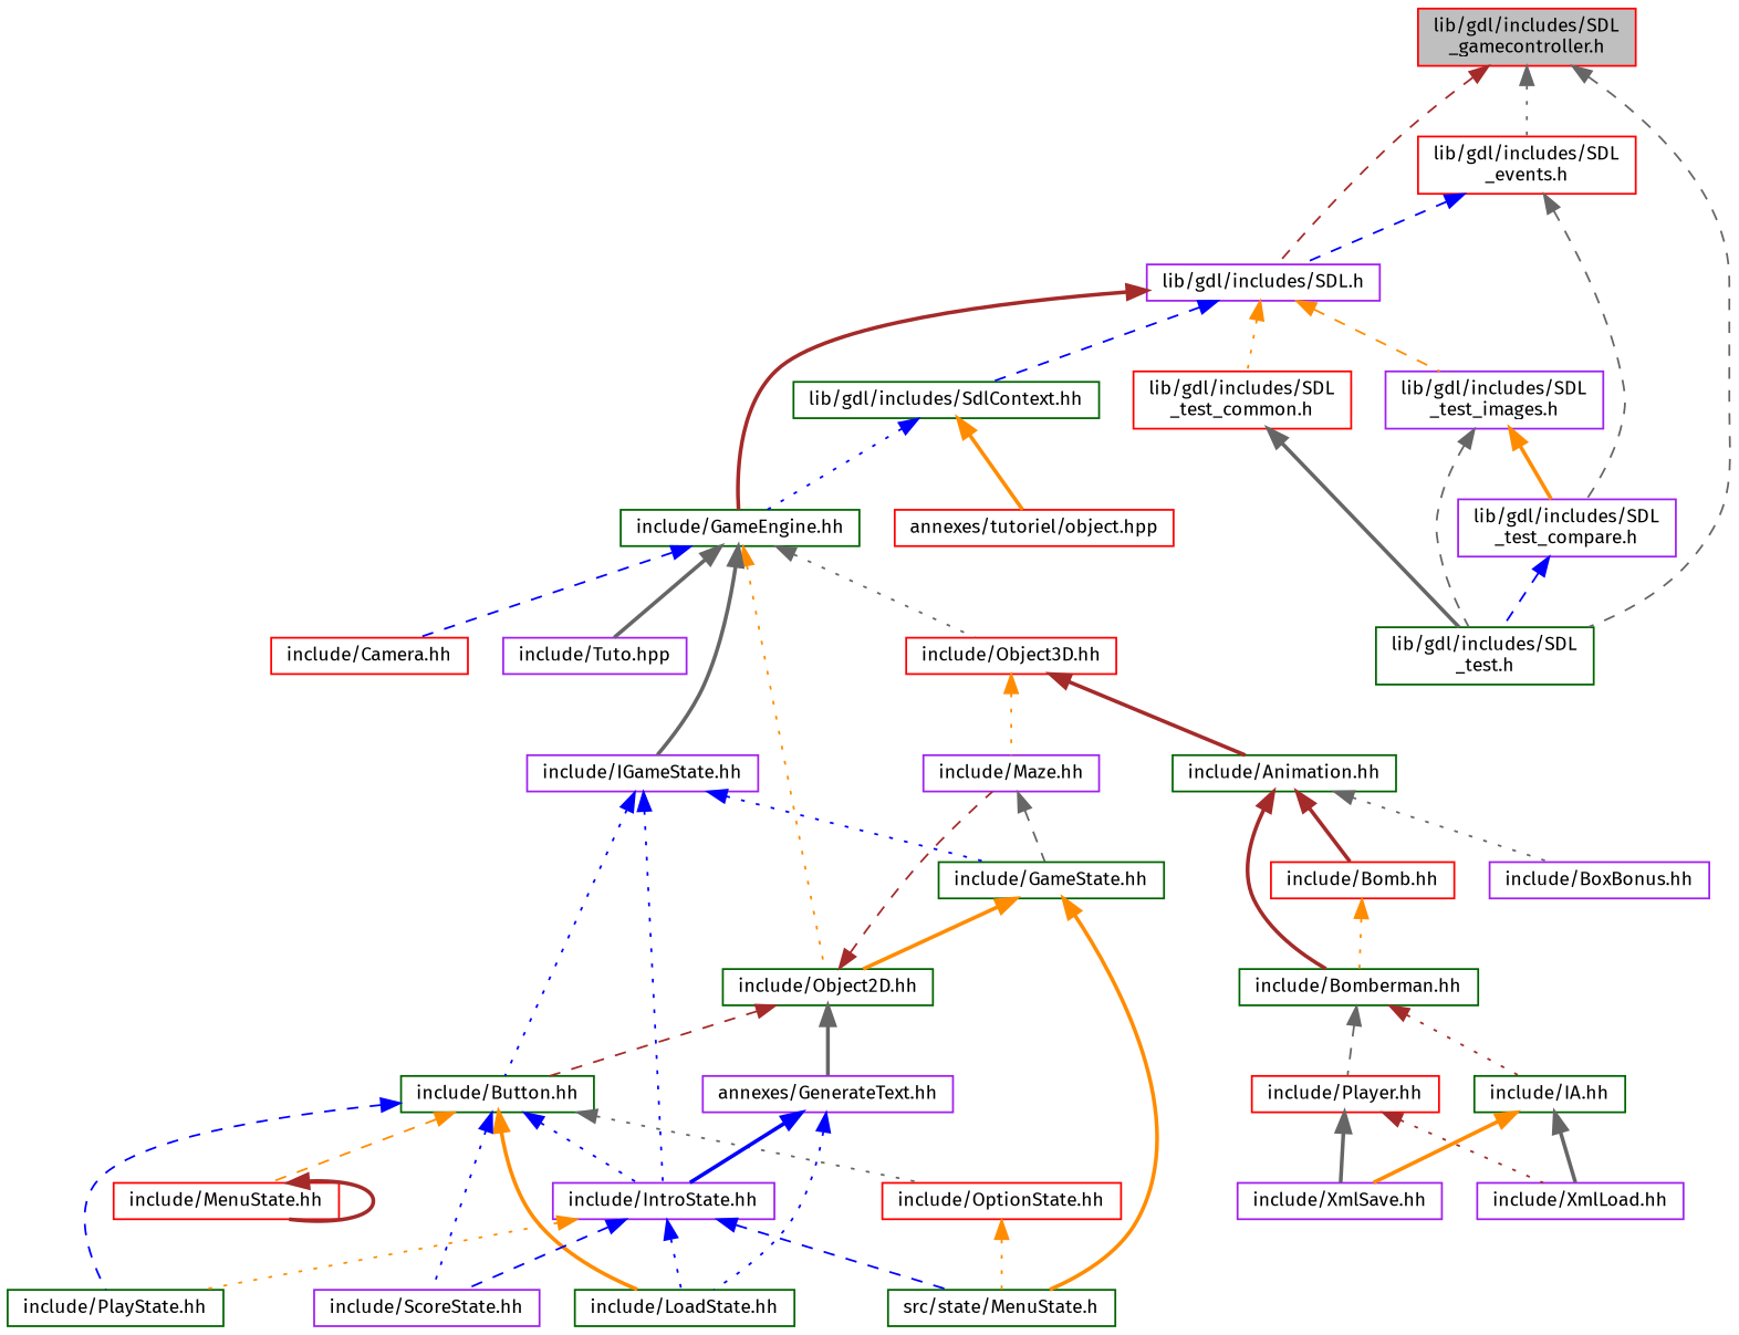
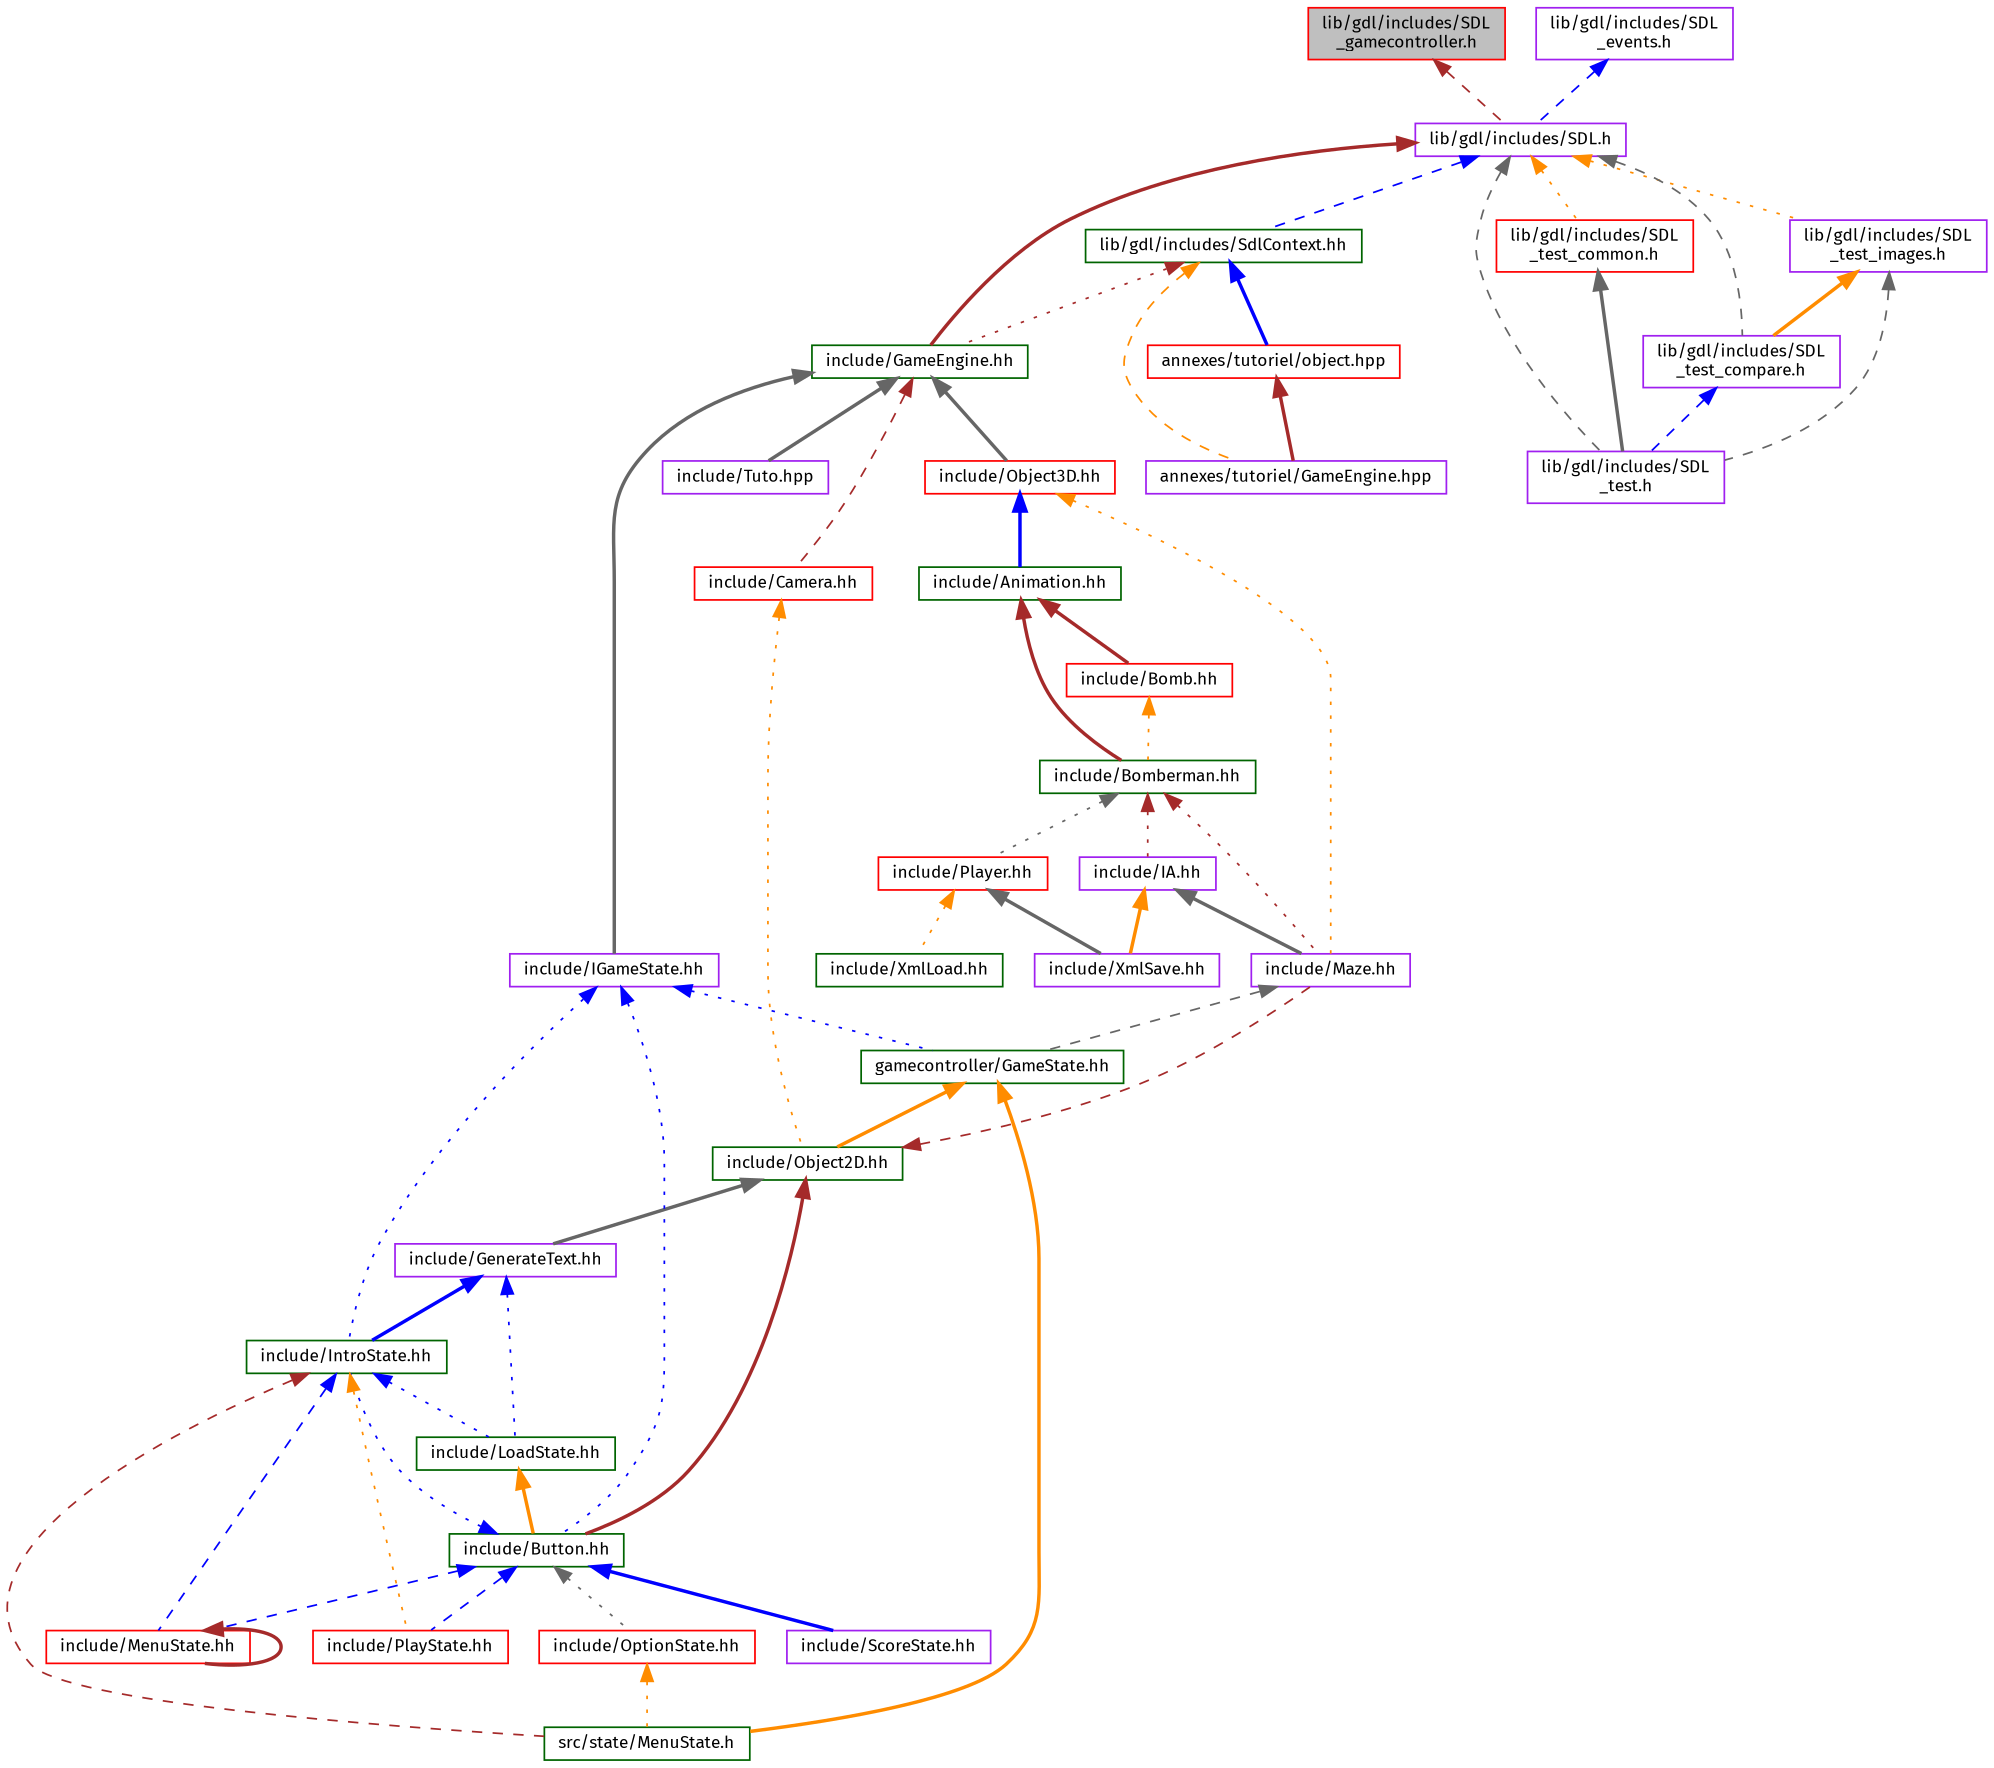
  digraph {
    fontname="Fira Sans"
    node [color=purple fillcolor=white fontname="Fira Sans" fontsize=10 shape=record style=filled]
    edge [color=blue dir=back fontname="Fira Sans" fontsize=10 labelfontname=Helvetica labelfontsize=10 style=dotted]
    n1 [color=red fillcolor=grey75 fontcolor=black height=0.2 label="lib/gdl/includes/SDL\l_gamecontroller.h" width=0.4]
-   n2 [color=red height=0.2 label="lib/gdl/includes/SDL\l_events.h" width=0.4]
+   n2 [height=0.2 label="lib/gdl/includes/SDL\l_events.h" width=0.4]
    n3 [height=0.2 label="lib/gdl/includes/SDL.h" width=0.4]
    n4 [color=darkgreen height=0.2 label="include/GameEngine.hh" width=0.4]
-   n5 [color=darkgreen height=0.2 label="lib/gdl/includes/SDL\l_test.h" width=0.4]
+   n5 [height=0.2 label="lib/gdl/includes/SDL\l_test.h" width=0.4]
    n6 [color=red height=0.2 label="lib/gdl/includes/SDL\l_test_common.h" width=0.4]
    n7 [height=0.2 label="lib/gdl/includes/SDL\l_test_images.h" width=0.4]
    n8 [height=0.2 label="lib/gdl/includes/SDL\l_test_compare.h" width=0.4]
    n9 [color=darkgreen height=0.2 label="lib/gdl/includes/SdlContext.hh" width=0.4]
    n10 [color=red height=0.2 label="include/Object3D.hh" width=0.4]
    n11 [color=darkgreen height=0.2 label="include/Object2D.hh" width=0.4]
    n12 [height=0.2 label="include/IGameState.hh" width=0.4]
    n13 [color=red height=0.2 label="include/Camera.hh" width=0.4]
    n14 [height=0.2 label="include/Tuto.hpp" width=0.4]
+   n15 [height=0.2 label="annexes/tutoriel/GameEngine.hpp" width=0.4]
    n16 [color=red height=0.2 label="annexes/tutoriel/object.hpp" width=0.4]
    n17 [color=darkgreen height=0.2 label="include/Animation.hh" width=0.4]
    n18 [height=0.2 label="include/Maze.hh" width=0.4]
    n19 [color=darkgreen height=0.2 label="include/Button.hh" width=0.4]
-   n20 [height=0.2 label="annexes/GenerateText.hh" width=0.4]
-   n21 [color=darkgreen height=0.2 label="include/GameState.hh" width=0.4]
-   n22 [height=0.2 label="include/IntroState.hh" width=0.4]
+   n20 [height=0.2 label="include/GenerateText.hh" width=0.4]
+   n21 [color=darkgreen height=0.2 label="gamecontroller/GameState.hh" width=0.4]
+   n22 [color=darkgreen height=0.2 label="include/IntroState.hh" width=0.4]
    n23 [color=red height=0.2 label="include/Bomb.hh" width=0.4]
    n24 [color=darkgreen height=0.2 label="include/Bomberman.hh" width=0.4]
-   n25 [height=0.2 label="include/BoxBonus.hh" width=0.4]
-   n26 [color=darkgreen height=0.2 label="include/IA.hh" width=0.4]
+   n26 [height=0.2 label="include/IA.hh" width=0.4]
    n27 [color=red height=0.2 label="include/Player.hh" width=0.4]
-   n28 [height=0.2 label="include/XmlLoad.hh" width=0.4]
+   n28 [color=darkgreen height=0.2 label="include/XmlLoad.hh" width=0.4]
    n29 [height=0.2 label="include/XmlSave.hh" width=0.4]
    n30 [color=darkgreen height=0.2 label="src/state/MenuState.h" width=0.4]
    n31 [color=darkgreen height=0.2 label="include/LoadState.hh" width=0.4]
    n32 [color=red height=0.2 label="include/OptionState.hh" width=0.4]
-   n33 [color=darkgreen height=0.2 label="include/PlayState.hh" width=0.4]
+   n33 [color=red height=0.2 label="include/PlayState.hh" width=0.4]
    n34 [height=0.2 label="include/ScoreState.hh" width=0.4]
    n35 [color=red height=0.2 label="include/MenuState.hh" width=0.4]
-   n1 -> n2 [color=gray40]
    n1 -> n3 [color=brown style=dashed]
    n2 -> n3 [style=dashed]
    n3 -> n4 [color=brown style=bold]
-   n1 -> n5 [color=gray40 style=dashed]
+   n3 -> n5 [color=gray40 style=dashed]
    n3 -> n6 [color=darkorange]
-   n3 -> n7 [color=darkorange style=dashed]
-   n2 -> n8 [color=gray40 style=dashed]
+   n3 -> n7 [color=darkorange]
+   n3 -> n8 [color=gray40 style=dashed]
    n3 -> n9 [style=dashed]
-   n4 -> n10 [color=gray40]
-   n4 -> n11 [color=darkorange]
+   n4 -> n10 [color=gray40 style=bold]
+   n13 -> n11 [color=darkorange]
    n4 -> n12 [color=gray40 style=bold]
-   n4 -> n13 [style=dashed]
+   n4 -> n13 [color=brown style=dashed]
    n4 -> n14 [color=gray40 style=bold]
    n6 -> n5 [color=gray40 style=bold]
    n7 -> n5 [color=gray40 style=dashed]
    n7 -> n8 [color=darkorange style=bold]
    n8 -> n5 [style=dashed]
-   n9 -> n4
-   n9 -> n16 [color=darkorange style=bold]
-   n10 -> n17 [color=brown style=bold]
+   n9 -> n4 [color=brown]
+   n9 -> n15 [color=darkorange style=dashed]
+   n9 -> n16 [style=bold]
+   n10 -> n17 [style=bold]
    n10 -> n18 [color=darkorange]
    n11 -> n18 [color=brown style=dashed]
-   n11 -> n19 [color=brown style=dashed]
+   n11 -> n19 [color=brown style=bold]
    n11 -> n20 [color=gray40 style=bold]
    n12 -> n19
    n12 -> n21
    n12 -> n22
+   n16 -> n15 [color=brown style=bold]
    n17 -> n23 [color=brown style=bold]
    n17 -> n24 [color=brown style=bold]
-   n17 -> n25 [color=gray40]
    n18 -> n21 [color=gray40 style=dashed]
    n19 -> n22
-   n19 -> n31 [color=darkorange style=bold]
+   n31 -> n19 [color=darkorange style=bold]
    n19 -> n32 [color=gray40]
    n19 -> n33 [style=dashed]
-   n19 -> n34
-   n19 -> n35 [color=darkorange style=dashed]
+   n19 -> n34 [style=bold]
+   n19 -> n35 [style=dashed]
    n20 -> n22 [style=bold]
    n20 -> n31
    n21 -> n11 [color=darkorange style=bold]
    n21 -> n30 [color=darkorange style=bold]
-   n22 -> n30 [style=dashed]
+   n22 -> n30 [color=brown style=dashed]
    n22 -> n31
    n22 -> n33 [color=darkorange]
-   n22 -> n34 [style=dashed]
+   n22 -> n35 [style=dashed]
    n23 -> n24 [color=darkorange]
+   n24 -> n18 [color=brown]
    n24 -> n26 [color=brown]
-   n24 -> n27 [color=gray40 style=dashed]
-   n26 -> n28 [color=gray40 style=bold]
+   n24 -> n27 [color=gray40]
+   n26 -> n18 [color=gray40 style=bold]
    n26 -> n29 [color=darkorange style=bold]
-   n27 -> n28 [color=brown]
+   n27 -> n28 [color=darkorange]
    n27 -> n29 [color=gray40 style=bold]
    n32 -> n30 [color=darkorange]
    n35 -> n35 [color=brown style=bold]
  }
